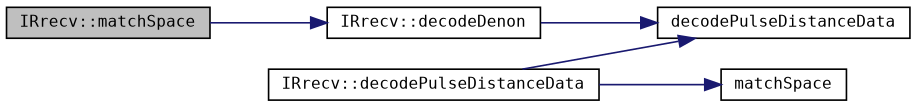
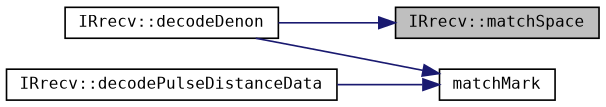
  digraph {
    fontname="DejaVu Sans Mono"
    rankdir=LR
    node [color=black fillcolor=white fontname="DejaVu Sans Mono" fontsize=10 shape=record style=filled]
    edge [color=midnightblue fontname="DejaVu Sans Mono" fontsize=10 labelfontname=Helvetica labelfontsize=10 style=solid]
    n1 [fillcolor=grey75 fontcolor=black height=0.2 label="IRrecv::matchSpace" width=0.4]
    n2 [height=0.2 label="IRrecv::decodeDenon" width=0.4]
-   n3 [height=0.2 label=decodePulseDistanceData width=0.4]
+   n3 [height=0.2 label=matchMark width=0.4]
    n4 [height=0.2 label="IRrecv::decodePulseDistanceData" width=0.4]
-   n5 [height=0.2 label=matchSpace width=0.4]
-   n1 -> n2
+   n2 -> n1
    n2 -> n3
    n4 -> n3
-   n4 -> n5
  }
